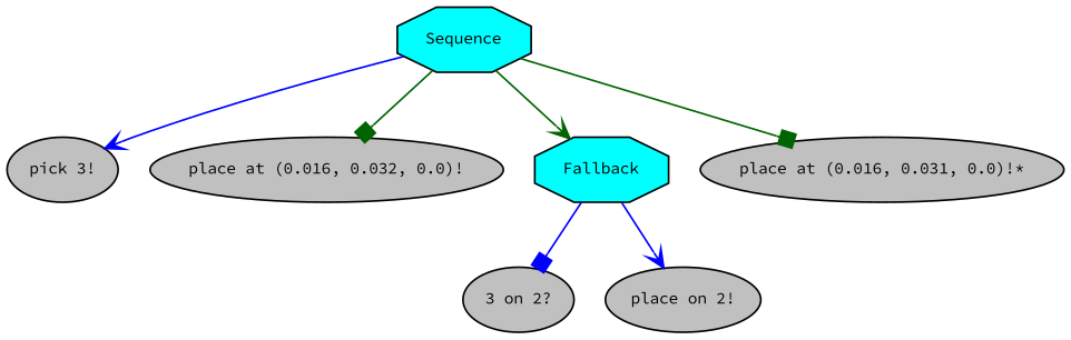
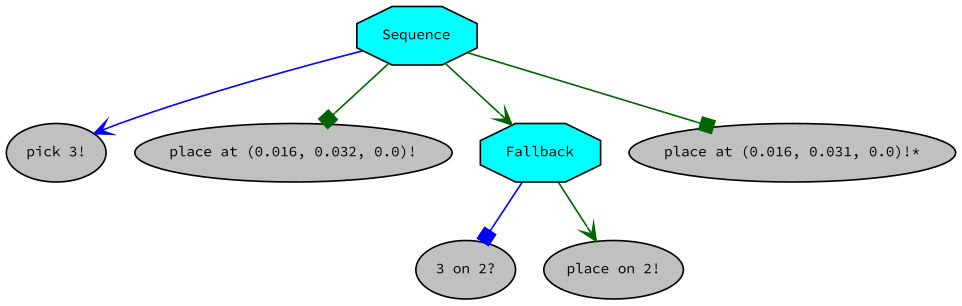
  digraph {
    fontname="Source Code Pro"
    ordering=out
    node [fillcolor=gray fontcolor=black fontname="Source Code Pro" fontsize=9 shape=ellipse style=filled]
    edge [arrowhead=vee color=darkgreen fontname="Source Code Pro"]
    n1 [fillcolor=cyan label=Sequence shape=octagon]
    n2 [label="pick 3!"]
    n3 [label="place at (0.016, 0.032, 0.0)!"]
    n4 [fillcolor=cyan label=Fallback shape=octagon]
    n5 [label="place at (0.016, 0.031, 0.0)!*"]
    n6 [label="3 on 2?"]
    n7 [label="place on 2!"]
    n1 -> n2 [color=blue]
    n1 -> n3 [arrowhead=box]
    n1 -> n4
    n1 -> n5 [arrowhead=box]
    n4 -> n6 [arrowhead=box color=blue]
-   n4 -> n7 [color=blue]
+   n4 -> n7
  }
